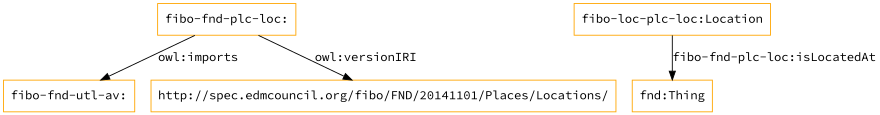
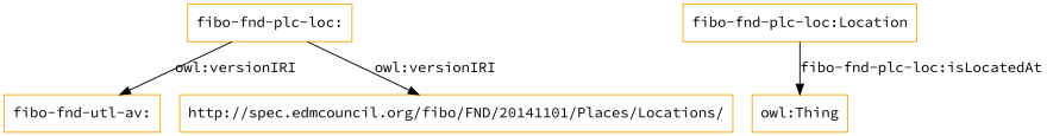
  digraph {
    fontname="Source Code Pro"
    rankdir=TB
    node [color=orange fontname="Source Code Pro" shape=rectangle]
    edge [fontname="Source Code Pro"]
    "fibo-fnd-plc-loc:"
    "fibo-fnd-utl-av:"
    "http://spec.edmcouncil.org/fibo/FND/20141101/Places/Locations/"
-   "fibo-fnd-plc-loc:Location" [label="fibo-loc-plc-loc:Location"]
-   "owl:Thing" [label="fnd:Thing"]
-   "fibo-fnd-plc-loc:" -> "fibo-fnd-utl-av:" [label="owl:imports"]
+   "fibo-fnd-plc-loc:Location"
+   "owl:Thing"
+   "fibo-fnd-plc-loc:" -> "fibo-fnd-utl-av:" [label="owl:versionIRI"]
    "fibo-fnd-plc-loc:" -> "http://spec.edmcouncil.org/fibo/FND/20141101/Places/Locations/" [label="owl:versionIRI"]
    "fibo-fnd-plc-loc:Location" -> "owl:Thing" [label="fibo-fnd-plc-loc:isLocatedAt"]
  }
